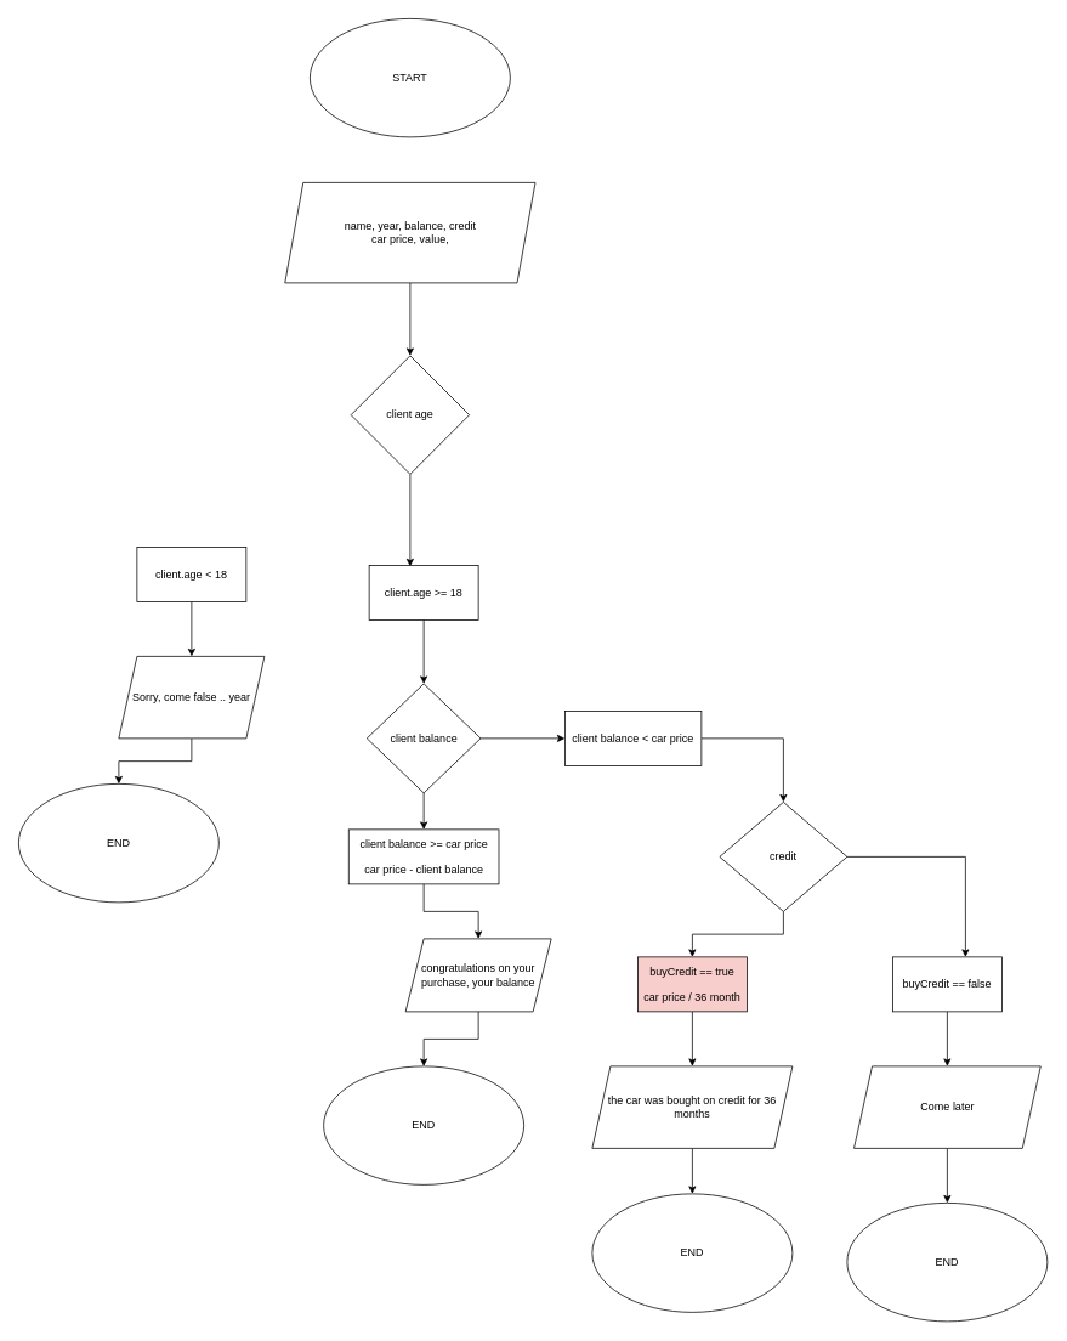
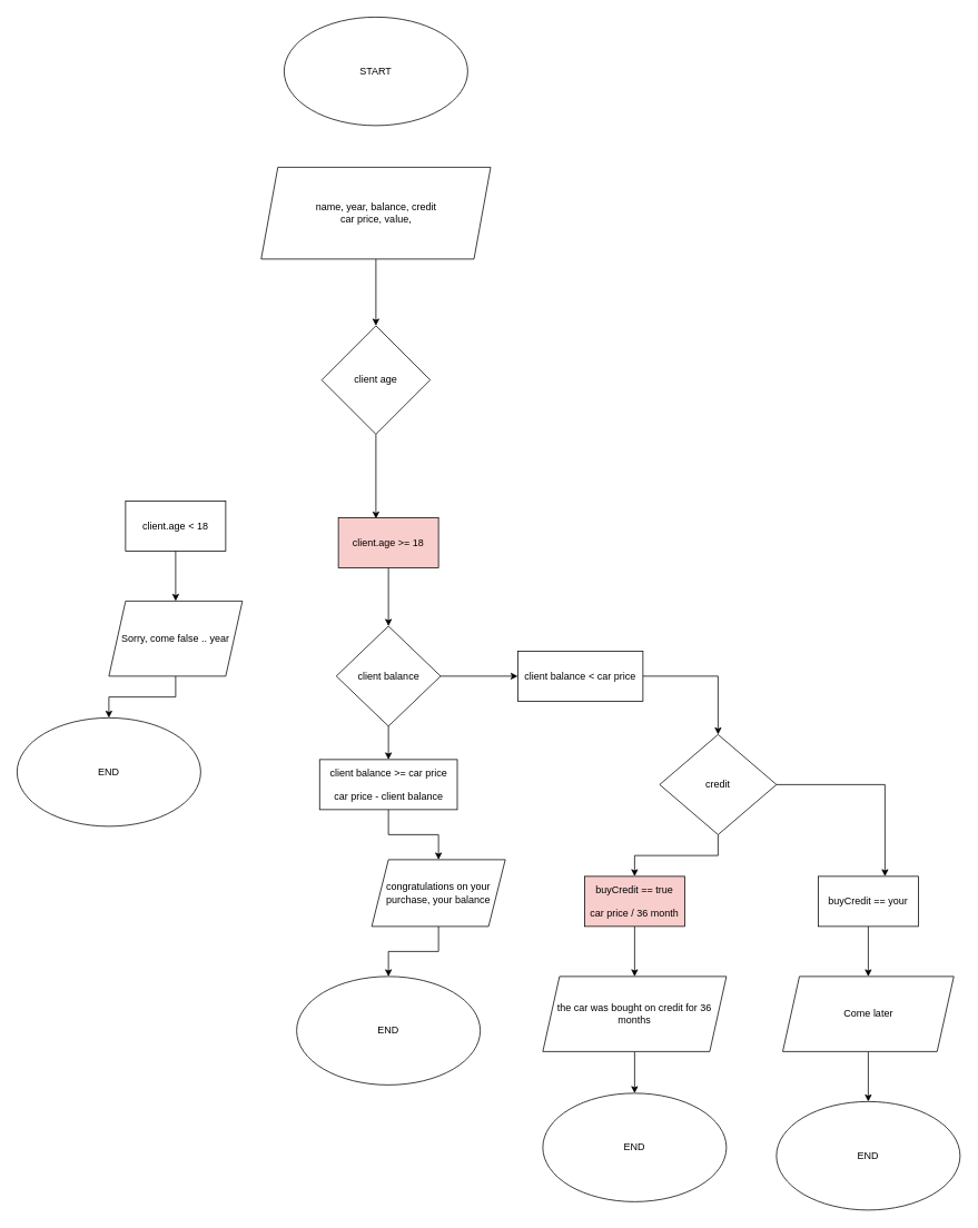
  <mxCell id="0" />
  <mxCell id="1" parent="0" />
  <mxCell id="2" value="" style="edgeStyle=orthogonalEdgeStyle;rounded=0;orthogonalLoop=1;jettySize=auto;html=1;" edge="1" parent="1" source="3" target="5"><mxGeometry relative="1" as="geometry" /></mxCell>
  <mxCell id="3" value="name, year, balance, credit&lt;br&gt;&amp;nbsp;car price, value,&amp;nbsp;" style="shape=parallelogram;perimeter=parallelogramPerimeter;whiteSpace=wrap;html=1;fixedSize=1;" vertex="1" parent="1"><mxGeometry x="312.5" y="200" width="275" height="110" as="geometry" /></mxCell>
  <mxCell id="4" style="edgeStyle=orthogonalEdgeStyle;rounded=0;orthogonalLoop=1;jettySize=auto;html=1;entryX=0.375;entryY=0.021;entryDx=0;entryDy=0;entryPerimeter=0;" edge="1" parent="1" source="5" target="11"><mxGeometry relative="1" as="geometry" /></mxCell>
  <mxCell id="5" value="client age" style="rhombus;whiteSpace=wrap;html=1;" vertex="1" parent="1"><mxGeometry x="385" y="390" width="130" height="130" as="geometry" /></mxCell>
  <mxCell id="6" value="" style="edgeStyle=orthogonalEdgeStyle;rounded=0;orthogonalLoop=1;jettySize=auto;html=1;" edge="1" parent="1" source="7" target="9"><mxGeometry relative="1" as="geometry" /></mxCell>
  <mxCell id="7" value="client.age &amp;lt; 18" style="rounded=0;whiteSpace=wrap;html=1;" vertex="1" parent="1"><mxGeometry x="150" y="600" width="120" height="60" as="geometry" /></mxCell>
  <mxCell id="8" style="edgeStyle=orthogonalEdgeStyle;rounded=0;orthogonalLoop=1;jettySize=auto;html=1;entryX=0.5;entryY=0;entryDx=0;entryDy=0;" edge="1" parent="1" source="9" target="35"><mxGeometry relative="1" as="geometry" /></mxCell>
  <mxCell id="9" value="Sorry, come false .. year" style="shape=parallelogram;perimeter=parallelogramPerimeter;whiteSpace=wrap;html=1;fixedSize=1;" vertex="1" parent="1"><mxGeometry x="130" y="720" width="160" height="90" as="geometry" /></mxCell>
  <mxCell id="10" value="" style="edgeStyle=orthogonalEdgeStyle;rounded=0;orthogonalLoop=1;jettySize=auto;html=1;" edge="1" parent="1" source="11" target="14"><mxGeometry relative="1" as="geometry" /></mxCell>
- <mxCell id="11" value="client.age &amp;gt;= 18" style="rounded=0;whiteSpace=wrap;html=1;" vertex="1" parent="1"><mxGeometry x="405" y="620" width="120" height="60" as="geometry" /></mxCell>
+ <mxCell id="11" value="client.age &amp;gt;= 18" style="rounded=0;whiteSpace=wrap;html=1;fillColor=#f8cecc;" vertex="1" parent="1"><mxGeometry x="405" y="620" width="120" height="60" as="geometry" /></mxCell>
  <mxCell id="12" value="" style="edgeStyle=orthogonalEdgeStyle;rounded=0;orthogonalLoop=1;jettySize=auto;html=1;" edge="1" parent="1" source="14" target="16"><mxGeometry relative="1" as="geometry" /></mxCell>
  <mxCell id="13" value="" style="edgeStyle=orthogonalEdgeStyle;rounded=0;orthogonalLoop=1;jettySize=auto;html=1;" edge="1" parent="1" source="14" target="20"><mxGeometry relative="1" as="geometry" /></mxCell>
  <mxCell id="14" value="client balance" style="rhombus;whiteSpace=wrap;html=1;" vertex="1" parent="1"><mxGeometry x="402.5" y="750" width="125" height="120" as="geometry" /></mxCell>
  <mxCell id="15" value="" style="edgeStyle=orthogonalEdgeStyle;rounded=0;orthogonalLoop=1;jettySize=auto;html=1;" edge="1" parent="1" source="16" target="18"><mxGeometry relative="1" as="geometry" /></mxCell>
  <mxCell id="16" value="сlient balance &amp;gt;= car price&lt;br&gt;&lt;br&gt;car price - client balance" style="rounded=0;whiteSpace=wrap;html=1;" vertex="1" parent="1"><mxGeometry x="382.5" y="910" width="165" height="60" as="geometry" /></mxCell>
  <mxCell id="17" value="" style="edgeStyle=orthogonalEdgeStyle;rounded=0;orthogonalLoop=1;jettySize=auto;html=1;" edge="1" parent="1" source="18" target="34"><mxGeometry relative="1" as="geometry" /></mxCell>
  <mxCell id="18" value="congratulations on your purchase, your balance" style="shape=parallelogram;perimeter=parallelogramPerimeter;whiteSpace=wrap;html=1;fixedSize=1;" vertex="1" parent="1"><mxGeometry x="445" y="1030" width="160" height="80" as="geometry" /></mxCell>
  <mxCell id="19" style="edgeStyle=orthogonalEdgeStyle;rounded=0;orthogonalLoop=1;jettySize=auto;html=1;" edge="1" parent="1" source="20" target="23"><mxGeometry relative="1" as="geometry" /></mxCell>
  <mxCell id="20" value="client balance &amp;lt; car price" style="rounded=0;whiteSpace=wrap;html=1;" vertex="1" parent="1"><mxGeometry x="620" y="780" width="150" height="60" as="geometry" /></mxCell>
  <mxCell id="21" style="edgeStyle=orthogonalEdgeStyle;rounded=0;orthogonalLoop=1;jettySize=auto;html=1;entryX=0.5;entryY=0;entryDx=0;entryDy=0;" edge="1" parent="1" source="23" target="31"><mxGeometry relative="1" as="geometry" /></mxCell>
  <mxCell id="22" style="edgeStyle=orthogonalEdgeStyle;rounded=0;orthogonalLoop=1;jettySize=auto;html=1;entryX=0.667;entryY=0;entryDx=0;entryDy=0;entryPerimeter=0;" edge="1" parent="1" source="23" target="29"><mxGeometry relative="1" as="geometry" /></mxCell>
  <mxCell id="23" value="credit" style="rhombus;whiteSpace=wrap;html=1;" vertex="1" parent="1"><mxGeometry x="790" y="880" width="140" height="120" as="geometry" /></mxCell>
  <mxCell id="24" value="" style="edgeStyle=orthogonalEdgeStyle;rounded=0;orthogonalLoop=1;jettySize=auto;html=1;" edge="1" parent="1" source="25" target="33"><mxGeometry relative="1" as="geometry" /></mxCell>
  <mxCell id="25" value="the car was bought on credit for 36 months" style="shape=parallelogram;perimeter=parallelogramPerimeter;whiteSpace=wrap;html=1;fixedSize=1;" vertex="1" parent="1"><mxGeometry x="650" y="1170" width="220" height="90" as="geometry" /></mxCell>
  <mxCell id="26" value="" style="edgeStyle=orthogonalEdgeStyle;rounded=0;orthogonalLoop=1;jettySize=auto;html=1;" edge="1" parent="1" source="27" target="32"><mxGeometry relative="1" as="geometry" /></mxCell>
  <mxCell id="27" value="Come later" style="shape=parallelogram;perimeter=parallelogramPerimeter;whiteSpace=wrap;html=1;fixedSize=1;" vertex="1" parent="1"><mxGeometry x="937.5" y="1170" width="205" height="90" as="geometry" /></mxCell>
  <mxCell id="28" value="" style="edgeStyle=orthogonalEdgeStyle;rounded=0;orthogonalLoop=1;jettySize=auto;html=1;" edge="1" parent="1" source="29" target="27"><mxGeometry relative="1" as="geometry" /></mxCell>
- <mxCell id="29" value="buyCredit == false" style="rounded=0;whiteSpace=wrap;html=1;" vertex="1" parent="1"><mxGeometry x="980" y="1050" width="120" height="60" as="geometry" /></mxCell>
+ <mxCell id="29" value="buyCredit == your" style="rounded=0;whiteSpace=wrap;html=1;" vertex="1" parent="1"><mxGeometry x="980" y="1050" width="120" height="60" as="geometry" /></mxCell>
  <mxCell id="30" value="" style="edgeStyle=orthogonalEdgeStyle;rounded=0;orthogonalLoop=1;jettySize=auto;html=1;" edge="1" parent="1" source="31" target="25"><mxGeometry relative="1" as="geometry" /></mxCell>
  <mxCell id="31" value="buyCredit == true&lt;br&gt;&lt;br&gt;car price / 36 month" style="rounded=0;whiteSpace=wrap;html=1;fillColor=#f8cecc;" vertex="1" parent="1"><mxGeometry x="700" y="1050" width="120" height="60" as="geometry" /></mxCell>
  <mxCell id="32" value="END" style="ellipse;whiteSpace=wrap;html=1;" vertex="1" parent="1"><mxGeometry x="930" y="1320" width="220" height="130" as="geometry" /></mxCell>
  <mxCell id="33" value="END" style="ellipse;whiteSpace=wrap;html=1;" vertex="1" parent="1"><mxGeometry x="650" y="1310" width="220" height="130" as="geometry" /></mxCell>
  <mxCell id="34" value="END" style="ellipse;whiteSpace=wrap;html=1;" vertex="1" parent="1"><mxGeometry x="355" y="1170" width="220" height="130" as="geometry" /></mxCell>
  <mxCell id="35" value="END" style="ellipse;whiteSpace=wrap;html=1;" vertex="1" parent="1"><mxGeometry x="20" y="860" width="220" height="130" as="geometry" /></mxCell>
  <mxCell id="36" value="START" style="ellipse;whiteSpace=wrap;html=1;" vertex="1" parent="1"><mxGeometry x="340" y="20" width="220" height="130" as="geometry" /></mxCell>
